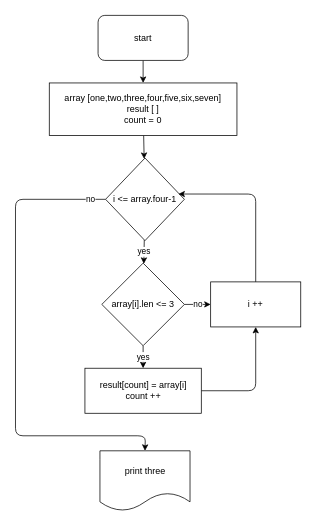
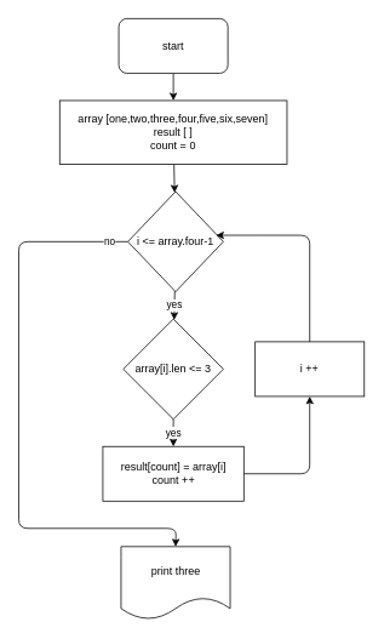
  <mxCell id="0" />
  <mxCell id="1" parent="0" />
  <mxCell id="2" value="" style="edgeStyle=none;html=1;" edge="1" parent="1" source="3" target="6"><mxGeometry relative="1" as="geometry" /></mxCell>
  <mxCell id="3" value="start" style="rounded=1;whiteSpace=wrap;html=1;" parent="1" vertex="1"><mxGeometry x="130" y="20" width="120" height="60" as="geometry" /></mxCell>
  <mxCell id="4" value="" style="edgeStyle=none;html=1;" parent="1" source="6" target="8" edge="1"><mxGeometry relative="1" as="geometry" /></mxCell>
  <mxCell id="5" value="no" style="edgeStyle=none;html=1;exitX=0;exitY=0.5;exitDx=0;exitDy=0;entryX=0.5;entryY=0;entryDx=0;entryDy=0;" parent="1" source="8" target="9" edge="1"><mxGeometry x="-0.936" relative="1" as="geometry"><Array as="points"><mxPoint x="20" y="265" /><mxPoint x="20" y="580" /><mxPoint x="193" y="580" /></Array><mxPoint as="offset" /></mxGeometry></mxCell>
  <mxCell id="6" value="array [one,two,three,four,five,six,seven]&lt;br&gt;result [ ]&lt;br&gt;count = 0" style="rounded=0;whiteSpace=wrap;html=1;" parent="1" vertex="1"><mxGeometry x="65" y="110" width="250" height="70" as="geometry" /></mxCell>
  <mxCell id="7" value="yes" style="edgeStyle=none;html=1;" parent="1" source="8" target="12" edge="1"><mxGeometry relative="1" as="geometry" /></mxCell>
  <mxCell id="8" value="i &amp;lt;= array.four-1" style="rhombus;whiteSpace=wrap;html=1;" parent="1" vertex="1"><mxGeometry x="140" y="210" width="105" height="110" as="geometry" /></mxCell>
  <mxCell id="9" value="print three" style="shape=document;whiteSpace=wrap;html=1;boundedLbl=1;" parent="1" vertex="1"><mxGeometry x="132.5" y="600" width="120" height="80" as="geometry" /></mxCell>
  <mxCell id="10" value="yes" style="edgeStyle=none;html=1;" parent="1" source="12" target="14" edge="1"><mxGeometry relative="1" as="geometry" /></mxCell>
- <mxCell id="11" value="no" style="edgeStyle=none;html=1;" parent="1" source="12" target="16" edge="1"><mxGeometry relative="1" as="geometry" /></mxCell>
  <mxCell id="12" value="array[i].len &amp;lt;= 3" style="rhombus;whiteSpace=wrap;html=1;" parent="1" vertex="1"><mxGeometry x="135" y="350" width="110" height="110" as="geometry" /></mxCell>
  <mxCell id="13" style="edgeStyle=none;html=1;entryX=0.5;entryY=1;entryDx=0;entryDy=0;" parent="1" source="14" target="16" edge="1"><mxGeometry relative="1" as="geometry"><Array as="points"><mxPoint x="340" y="520" /></Array></mxGeometry></mxCell>
  <mxCell id="14" value="result[count] = array[i]&lt;br&gt;count ++" style="rounded=0;whiteSpace=wrap;html=1;" parent="1" vertex="1"><mxGeometry x="112.5" y="490" width="155" height="60" as="geometry" /></mxCell>
  <mxCell id="15" style="edgeStyle=none;html=1;exitX=0.5;exitY=0;exitDx=0;exitDy=0;entryX=0.924;entryY=0.436;entryDx=0;entryDy=0;entryPerimeter=0;" parent="1" source="16" target="8" edge="1"><mxGeometry relative="1" as="geometry"><Array as="points"><mxPoint x="340" y="258" /></Array></mxGeometry></mxCell>
  <mxCell id="16" value="i ++" style="rounded=0;whiteSpace=wrap;html=1;" parent="1" vertex="1"><mxGeometry x="280" y="375" width="120" height="60" as="geometry" /></mxCell>
